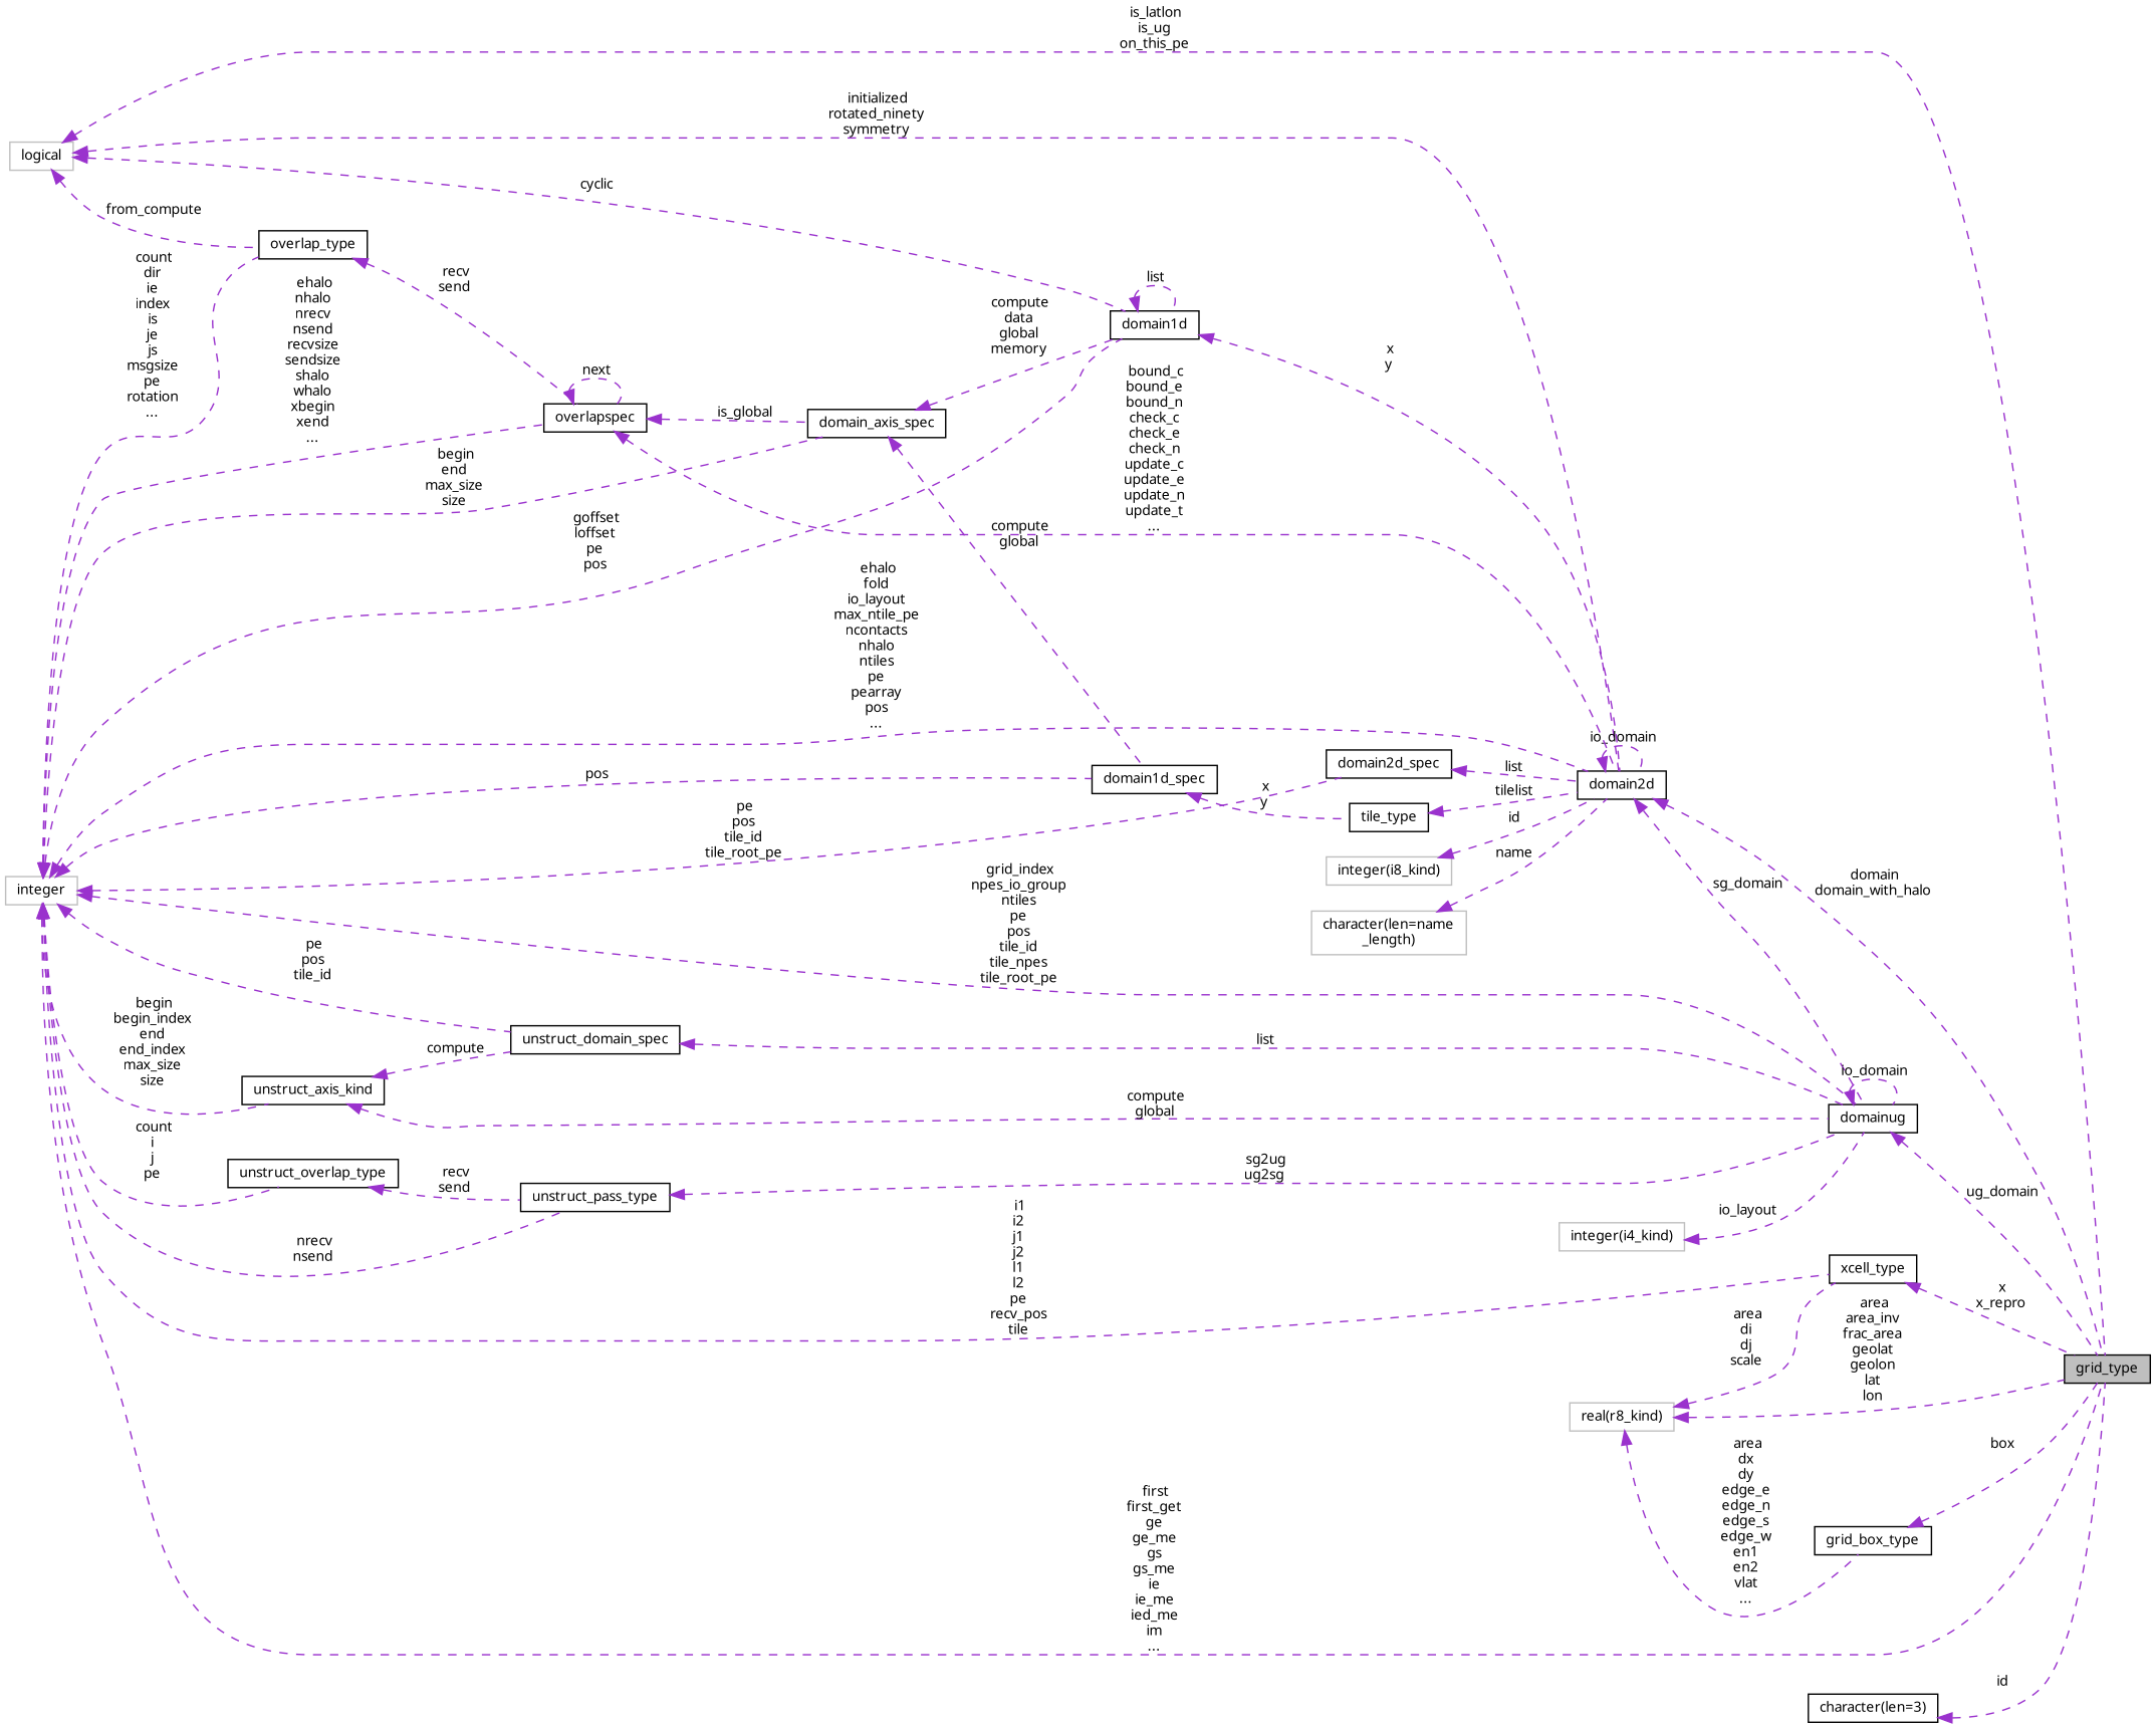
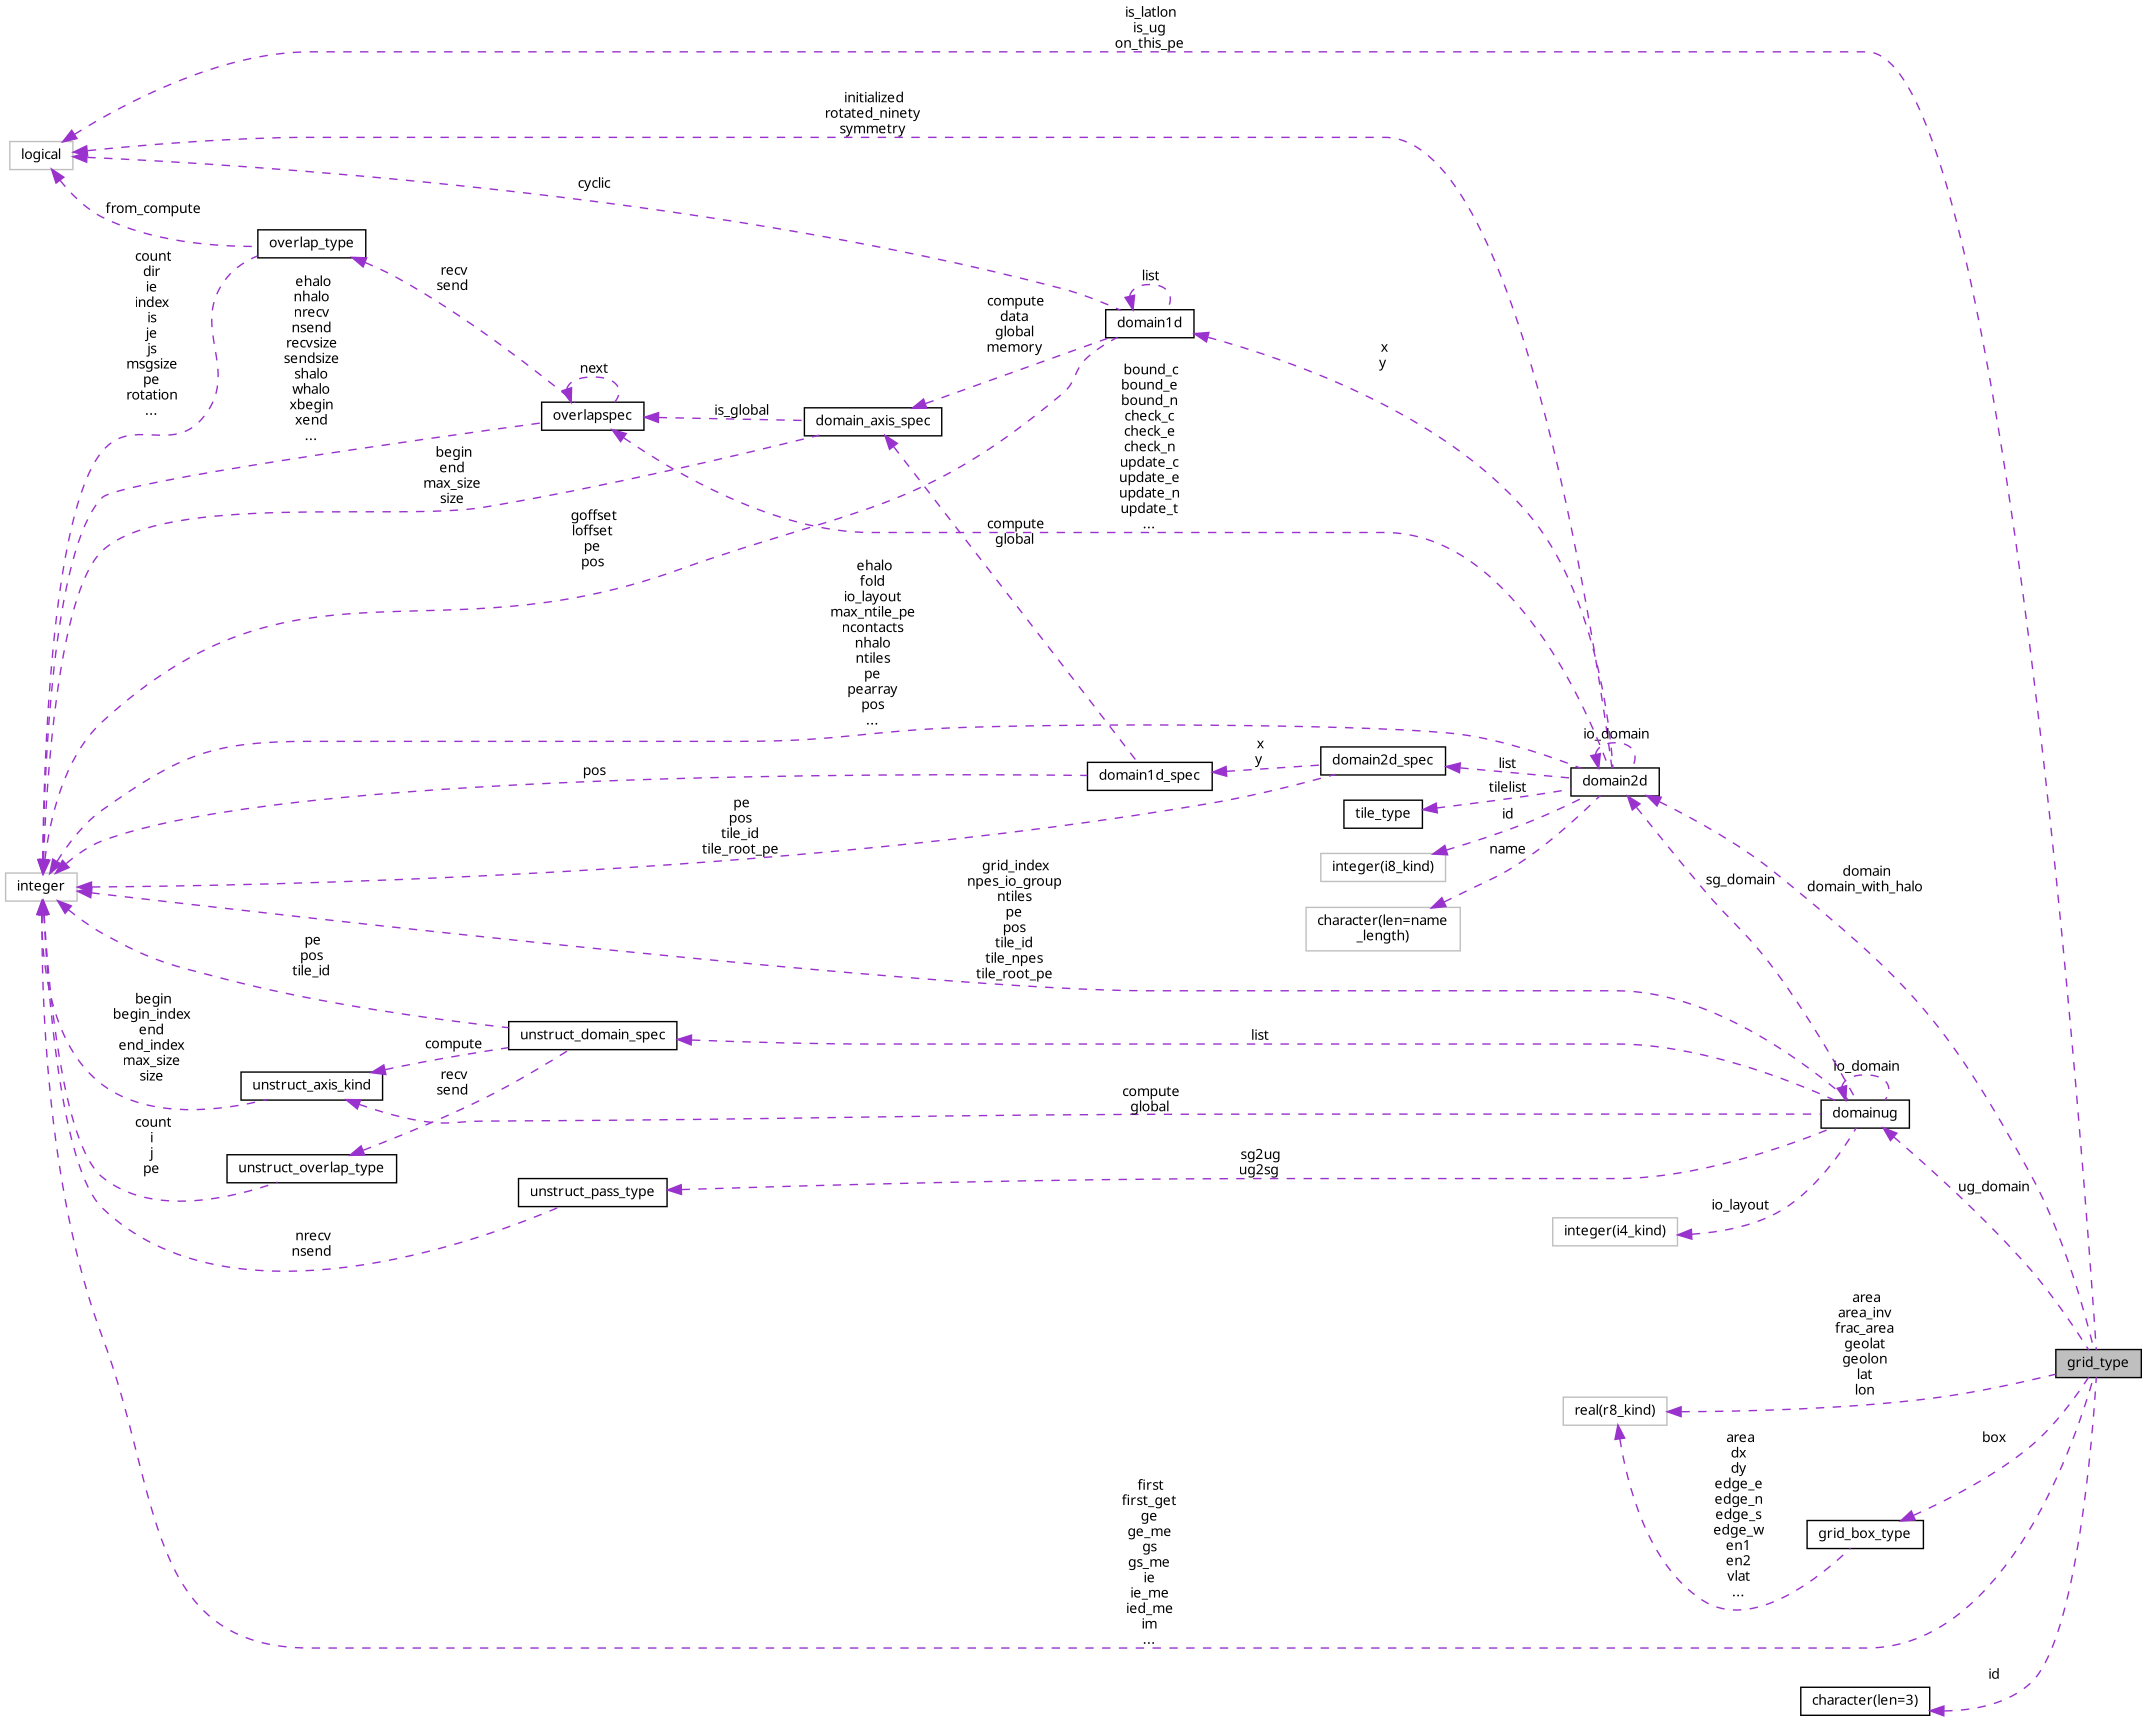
  digraph {
    fontname="Noto Sans"
    rankdir=LR
    node [color=black fillcolor=white fontname="Noto Sans" fontsize=10 shape=record style=filled]
    edge [color=darkorchid3 dir=back fontname="Noto Sans" fontsize=10 labelfontname=Helvetica labelfontsize=10 style=dashed]
    n1 [fillcolor=grey75 fontcolor=black height=0.2 label=grid_type width=0.4]
    n2 [color=grey75 height=0.2 label=logical width=0.4]
    n3 [height=0.2 label=domain2d width=0.4]
    n4 [height=0.2 label=domain1d width=0.4]
    n5 [height=0.2 label=overlap_type width=0.4]
    n6 [height=0.2 label=domainug width=0.4]
    n7 [height=0.2 label=domain_axis_spec width=0.4]
    n8 [height=0.2 label=domain1d_spec width=0.4]
    n9 [height=0.2 label=overlapspec width=0.4]
-   n10 [height=0.2 label=xcell_type width=0.4]
    n11 [color=grey75 height=0.2 label="real(r8_kind)" width=0.4]
    n12 [height=0.2 label=grid_box_type width=0.4]
    n13 [color=grey75 height=0.2 label=integer width=0.4]
    n14 [height=0.2 label=unstruct_domain_spec width=0.4]
    n15 [height=0.2 label=unstruct_axis_kind width=0.4]
    n16 [height=0.2 label=domain2d_spec width=0.4]
    n17 [height=0.2 label=unstruct_pass_type width=0.4]
    n18 [height=0.2 label=unstruct_overlap_type width=0.4]
    n19 [height=0.2 label=tile_type width=0.4]
    n20 [color=grey75 height=0.2 label="integer(i8_kind)" width=0.4]
    n21 [color=grey75 height=0.2 label="character(len=name\l_length)" width=0.4]
    n22 [color=grey75 height=0.2 label="integer(i4_kind)" width=0.4]
    n23 [height=0.2 label="character(len=3)" width=0.4]
    n2 -> n1 [label=" is_latlon\nis_ug\non_this_pe"]
    n2 -> n3 [label=" initialized\nrotated_ninety\nsymmetry"]
    n2 -> n4 [label=" cyclic"]
    n2 -> n5 [label=" from_compute"]
    n3 -> n1 [label=" domain\ndomain_with_halo"]
    n3 -> n3 [label=" io_domain"]
    n3 -> n6 [label=" sg_domain"]
    n4 -> n3 [label=" x\ny"]
    n4 -> n4 [label=" list"]
    n5 -> n9 [label=" recv\nsend"]
    n6 -> n1 [label=" ug_domain"]
    n6 -> n6 [label=" io_domain"]
    n7 -> n4 [label=" compute\ndata\nglobal\nmemory"]
    n7 -> n8 [label=" compute\nglobal"]
-   n8 -> n19 [label=" x\ny"]
+   n8 -> n16 [label=" x\ny"]
    n9 -> n3 [label=" bound_c\nbound_e\nbound_n\ncheck_c\ncheck_e\ncheck_n\nupdate_c\nupdate_e\nupdate_n\nupdate_t\n..."]
    n9 -> n7 [label=" is_global"]
    n9 -> n9 [label=" next"]
-   n10 -> n1 [label=" x\nx_repro"]
    n11 -> n1 [label=" area\narea_inv\nfrac_area\ngeolat\ngeolon\nlat\nlon"]
-   n11 -> n10 [label=" area\ndi\ndj\nscale"]
    n11 -> n12 [label=" area\ndx\ndy\nedge_e\nedge_n\nedge_s\nedge_w\nen1\nen2\nvlat\n..."]
    n12 -> n1 [label=" box"]
    n13 -> n1 [label=" first\nfirst_get\nge\nge_me\ngs\ngs_me\nie\nie_me\nied_me\nim\n..."]
    n13 -> n3 [label=" ehalo\nfold\nio_layout\nmax_ntile_pe\nncontacts\nnhalo\nntiles\npe\npearray\npos\n..."]
    n13 -> n4 [label=" goffset\nloffset\npe\npos"]
    n13 -> n5 [label=" count\ndir\nie\nindex\nis\nje\njs\nmsgsize\npe\nrotation\n..."]
    n13 -> n6 [label=" grid_index\nnpes_io_group\nntiles\npe\npos\ntile_id\ntile_npes\ntile_root_pe"]
    n13 -> n7 [label=" begin\nend\nmax_size\nsize"]
    n13 -> n8 [label=" pos"]
    n13 -> n9 [label=" ehalo\nnhalo\nnrecv\nnsend\nrecvsize\nsendsize\nshalo\nwhalo\nxbegin\nxend\n..."]
-   n13 -> n10 [label=" i1\ni2\nj1\nj2\nl1\nl2\npe\nrecv_pos\ntile"]
    n13 -> n14 [label=" pe\npos\ntile_id"]
    n13 -> n15 [label=" begin\nbegin_index\nend\nend_index\nmax_size\nsize"]
    n13 -> n16 [label=" pe\npos\ntile_id\ntile_root_pe"]
    n13 -> n17 [label=" nrecv\nnsend"]
    n13 -> n18 [label=" count\ni\nj\npe"]
    n14 -> n6 [label=" list"]
    n15 -> n6 [label=" compute\nglobal"]
    n15 -> n14 [label=" compute"]
    n16 -> n3 [label=" list"]
    n17 -> n6 [label=" sg2ug\nug2sg"]
-   n18 -> n17 [label=" recv\nsend"]
+   n18 -> n14 [label=" recv\nsend"]
    n19 -> n3 [label=" tilelist"]
    n20 -> n3 [label=" id"]
    n21 -> n3 [label=" name"]
    n22 -> n6 [label=" io_layout"]
    n23 -> n1 [label=" id"]
  }
